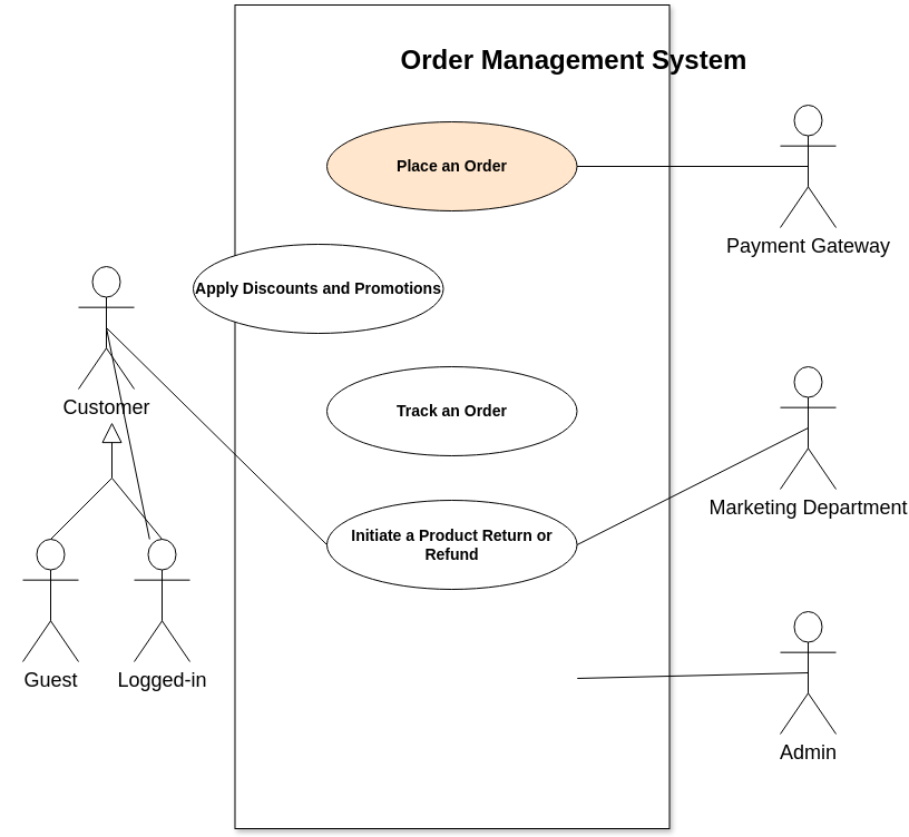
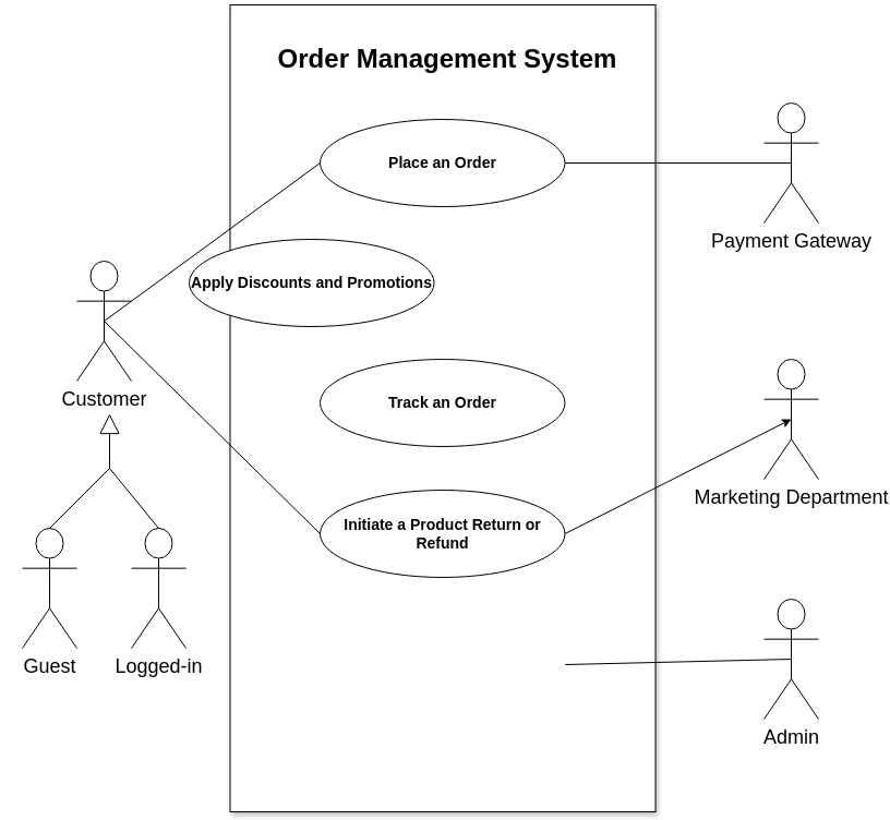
  <mxCell id="0" />
  <mxCell id="1" parent="0" />
  <mxCell id="2" value="&lt;font style=&quot;font-size: 18px;&quot;&gt;Payment Gateway&lt;/font&gt;" style="shape=umlActor;verticalLabelPosition=bottom;verticalAlign=top;html=1;outlineConnect=0;" parent="1" vertex="1"><mxGeometry x="700" y="75" width="50" height="110" as="geometry" /></mxCell>
  <mxCell id="3" value="" style="rounded=0;whiteSpace=wrap;html=1;rotation=90;shadow=1;movable=0;resizable=0;rotatable=0;deletable=0;editable=0;locked=1;connectable=0;" parent="1" vertex="1"><mxGeometry x="35.5" y="160" width="740" height="390" as="geometry" /></mxCell>
  <mxCell id="4" value="&lt;font style=&quot;font-size: 18px;&quot;&gt;Customer&lt;/font&gt;" style="shape=umlActor;verticalLabelPosition=bottom;verticalAlign=top;html=1;outlineConnect=0;" parent="1" vertex="1"><mxGeometry x="70" y="220" width="50" height="110" as="geometry" /></mxCell>
- <mxCell id="5" value="&lt;font style=&quot;font-size: 24px;&quot;&gt;Order Management System&lt;/font&gt;" style="text;html=1;strokeColor=none;fillColor=none;align=center;verticalAlign=middle;whiteSpace=wrap;rounded=0;fontStyle=1" parent="1" vertex="1"><mxGeometry x="345" y="20" width="340" height="30" as="geometry" /></mxCell>
+ <mxCell id="5" value="&lt;font style=&quot;font-size: 24px;&quot;&gt;Order Management System&lt;/font&gt;" style="text;html=1;strokeColor=none;fillColor=none;align=center;verticalAlign=middle;whiteSpace=wrap;rounded=0;fontStyle=1" parent="1" vertex="1"><mxGeometry x="240" y="20" width="340" height="30" as="geometry" /></mxCell>
  <mxCell id="6" value="&lt;font style=&quot;font-size: 14px;&quot;&gt;&lt;b&gt;Apply Discounts and Promotions&lt;/b&gt;&lt;/font&gt;" style="ellipse;whiteSpace=wrap;html=1;" parent="1" vertex="1"><mxGeometry x="173" y="200" width="224.5" height="80" as="geometry" /></mxCell>
- <mxCell id="7" value="&lt;font style=&quot;font-size: 14px;&quot;&gt;&lt;b&gt;Place an Order&lt;/b&gt;&lt;/font&gt;" style="ellipse;whiteSpace=wrap;html=1;fillColor=#ffe6cc;" parent="1" vertex="1"><mxGeometry x="293" y="90" width="224.5" height="80" as="geometry" /></mxCell>
+ <mxCell id="7" value="&lt;font style=&quot;font-size: 14px;&quot;&gt;&lt;b&gt;Place an Order&lt;/b&gt;&lt;/font&gt;" style="ellipse;whiteSpace=wrap;html=1;" parent="1" vertex="1"><mxGeometry x="293" y="90" width="224.5" height="80" as="geometry" /></mxCell>
  <mxCell id="8" value="&lt;font style=&quot;font-size: 18px;&quot;&gt;Guest&lt;/font&gt;" style="shape=umlActor;verticalLabelPosition=bottom;verticalAlign=top;html=1;outlineConnect=0;" parent="1" vertex="1"><mxGeometry x="20" y="465" width="50" height="110" as="geometry" /></mxCell>
  <mxCell id="9" value="&lt;font style=&quot;font-size: 18px;&quot;&gt;Logged-in&lt;/font&gt;" style="shape=umlActor;verticalLabelPosition=bottom;verticalAlign=top;html=1;outlineConnect=0;" parent="1" vertex="1"><mxGeometry x="120" y="465" width="50" height="110" as="geometry" /></mxCell>
  <mxCell id="10" value="" style="endArrow=block;endSize=16;endFill=0;html=1;rounded=0;" parent="1" edge="1"><mxGeometry width="160" relative="1" as="geometry"><mxPoint x="95" y="430" as="sourcePoint" /><mxPoint x="95" y="430" as="targetPoint" /></mxGeometry></mxCell>
  <mxCell id="11" value="" style="endArrow=block;endSize=16;endFill=0;html=1;rounded=0;exitX=0.5;exitY=0;exitDx=0;exitDy=0;exitPerimeter=0;" parent="1" source="8" edge="1"><mxGeometry width="160" relative="1" as="geometry"><mxPoint x="190" y="370" as="sourcePoint" /><mxPoint x="100" y="360" as="targetPoint" /><Array as="points"><mxPoint x="100" y="410" /></Array></mxGeometry></mxCell>
  <mxCell id="12" value="&lt;font style=&quot;font-size: 14px;&quot;&gt;&lt;b&gt;Track an Order&lt;/b&gt;&lt;/font&gt;" style="ellipse;whiteSpace=wrap;html=1;" parent="1" vertex="1"><mxGeometry x="293" y="310" width="224.5" height="80" as="geometry" /></mxCell>
  <mxCell id="13" value="&lt;font style=&quot;font-size: 14px;&quot;&gt;&lt;b&gt;Initiate a Product Return or Refund&lt;/b&gt;&lt;/font&gt;" style="ellipse;whiteSpace=wrap;html=1;" parent="1" vertex="1"><mxGeometry x="293" y="430" width="224.5" height="80" as="geometry" /></mxCell>
  <mxCell id="14" value="&lt;font style=&quot;font-size: 18px;&quot;&gt;Marketing Department&lt;/font&gt;" style="shape=umlActor;verticalLabelPosition=bottom;verticalAlign=top;html=1;outlineConnect=0;" parent="1" vertex="1"><mxGeometry x="700" y="310" width="50" height="110" as="geometry" /></mxCell>
  <mxCell id="15" value="&lt;font style=&quot;font-size: 18px;&quot;&gt;Admin&lt;/font&gt;" style="shape=umlActor;verticalLabelPosition=bottom;verticalAlign=top;html=1;outlineConnect=0;" parent="1" vertex="1"><mxGeometry x="700" y="530" width="50" height="110" as="geometry" /></mxCell>
  <mxCell id="16" value="" style="endArrow=none;html=1;rounded=0;entryX=0.5;entryY=0.5;entryDx=0;entryDy=0;entryPerimeter=0;exitX=1;exitY=0.5;exitDx=0;exitDy=0;" parent="1" target="15" edge="1"><mxGeometry width="50" height="50" relative="1" as="geometry"><mxPoint x="517.75" y="590" as="sourcePoint" /><mxPoint x="450" y="340" as="targetPoint" /></mxGeometry></mxCell>
- <mxCell id="17" value="" style="endArrow=none;html=1;rounded=0;entryX=0.5;entryY=0.5;entryDx=0;entryDy=0;entryPerimeter=0;exitX=1;exitY=0.5;exitDx=0;exitDy=0;" parent="1" source="13" target="14" edge="1"><mxGeometry width="50" height="50" relative="1" as="geometry"><mxPoint x="528" y="600" as="sourcePoint" /><mxPoint x="735" y="595" as="targetPoint" /></mxGeometry></mxCell>
+ <mxCell id="17" value="" style="endArrow=classic;html=1;rounded=0;entryX=0.5;entryY=0.5;entryDx=0;entryDy=0;entryPerimeter=0;exitX=1;exitY=0.5;exitDx=0;exitDy=0;" parent="1" source="13" target="14" edge="1"><mxGeometry width="50" height="50" relative="1" as="geometry"><mxPoint x="528" y="600" as="sourcePoint" /><mxPoint x="735" y="595" as="targetPoint" /></mxGeometry></mxCell>
  <mxCell id="18" value="" style="endArrow=none;html=1;rounded=0;entryX=0.5;entryY=0.5;entryDx=0;entryDy=0;entryPerimeter=0;exitX=1;exitY=0.5;exitDx=0;exitDy=0;" parent="1" source="7" target="2" edge="1"><mxGeometry width="50" height="50" relative="1" as="geometry"><mxPoint x="492" y="256.94" as="sourcePoint" /><mxPoint x="700" y="151.94" as="targetPoint" /></mxGeometry></mxCell>
- <mxCell id="19" value="" style="endArrow=none;html=1;rounded=0;exitX=0.5;exitY=0.5;exitDx=0;exitDy=0;exitPerimeter=0;" parent="1" source="4" target="9" edge="1"><mxGeometry width="50" height="50" relative="1" as="geometry"><mxPoint x="100" y="275" as="sourcePoint" /><mxPoint x="303" y="274.58" as="targetPoint" /></mxGeometry></mxCell>
+ <mxCell id="19" value="" style="endArrow=none;html=1;rounded=0;entryX=0;entryY=0.5;entryDx=0;entryDy=0;exitX=0.5;exitY=0.5;exitDx=0;exitDy=0;exitPerimeter=0;" parent="1" source="4" target="7" edge="1"><mxGeometry width="50" height="50" relative="1" as="geometry"><mxPoint x="100" y="275" as="sourcePoint" /><mxPoint x="303" y="274.58" as="targetPoint" /></mxGeometry></mxCell>
  <mxCell id="20" value="" style="endArrow=none;html=1;rounded=0;entryX=0;entryY=0.5;entryDx=0;entryDy=0;exitX=0.5;exitY=0.5;exitDx=0;exitDy=0;exitPerimeter=0;" parent="1" source="4" target="13" edge="1"><mxGeometry width="50" height="50" relative="1" as="geometry"><mxPoint x="125" y="305" as="sourcePoint" /><mxPoint x="303" y="360" as="targetPoint" /></mxGeometry></mxCell>
  <mxCell id="21" value="" style="endArrow=none;html=1;rounded=0;entryX=0.5;entryY=0;entryDx=0;entryDy=0;entryPerimeter=0;" parent="1" target="9" edge="1"><mxGeometry width="50" height="50" relative="1" as="geometry"><mxPoint x="100" y="410" as="sourcePoint" /><mxPoint x="303" y="600" as="targetPoint" /></mxGeometry></mxCell>
